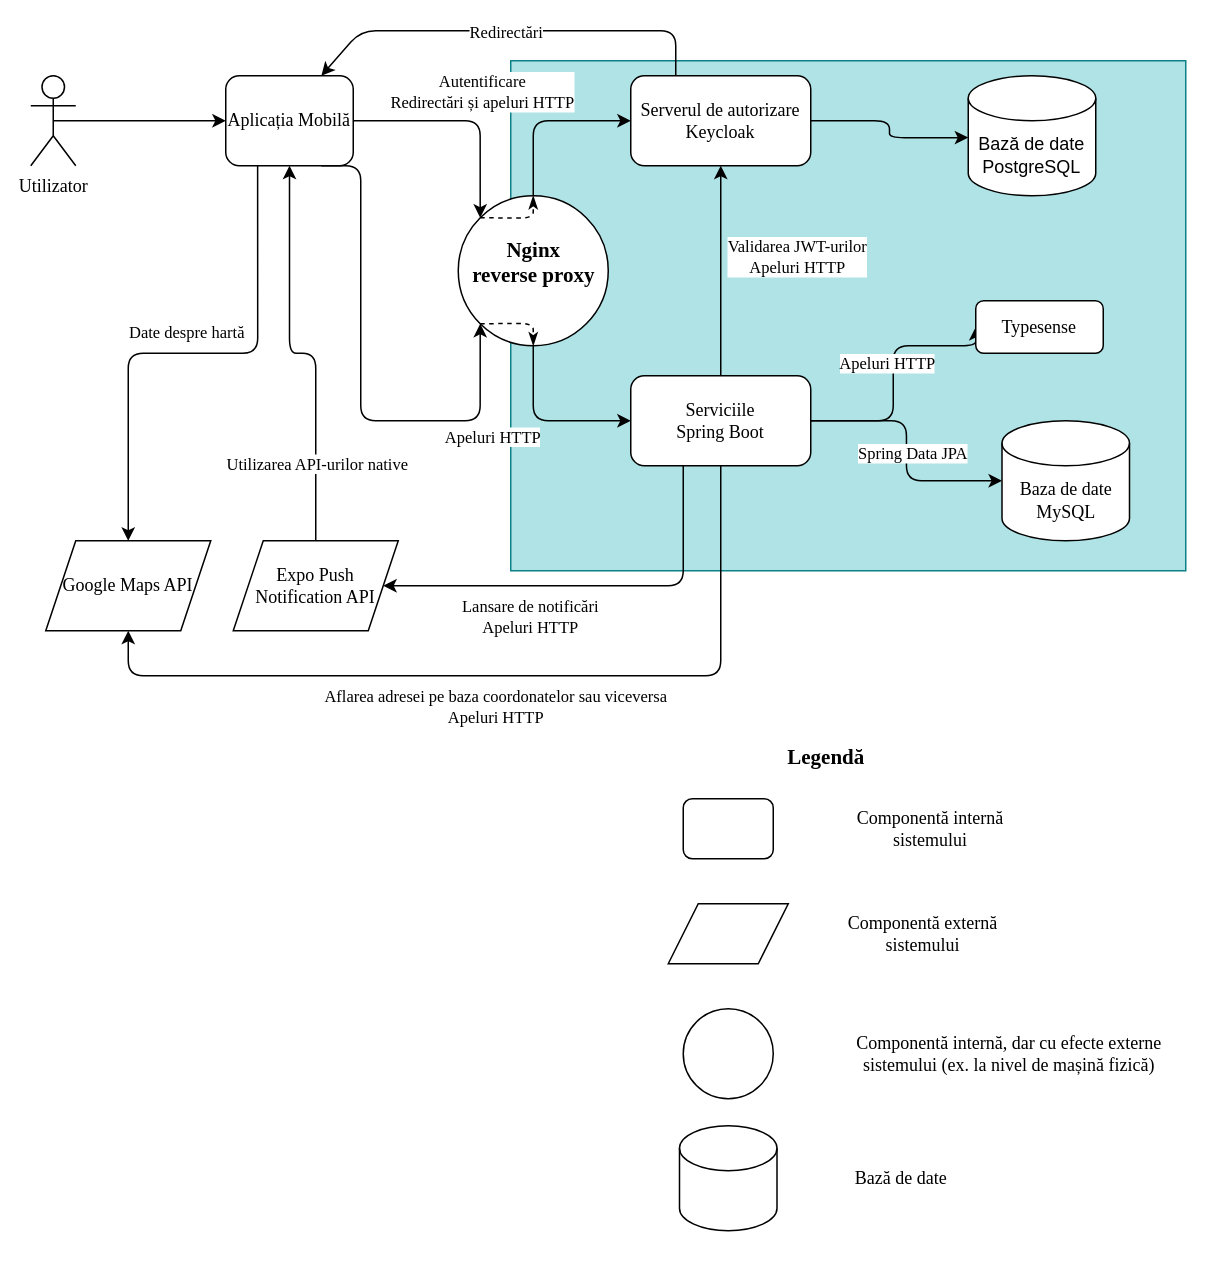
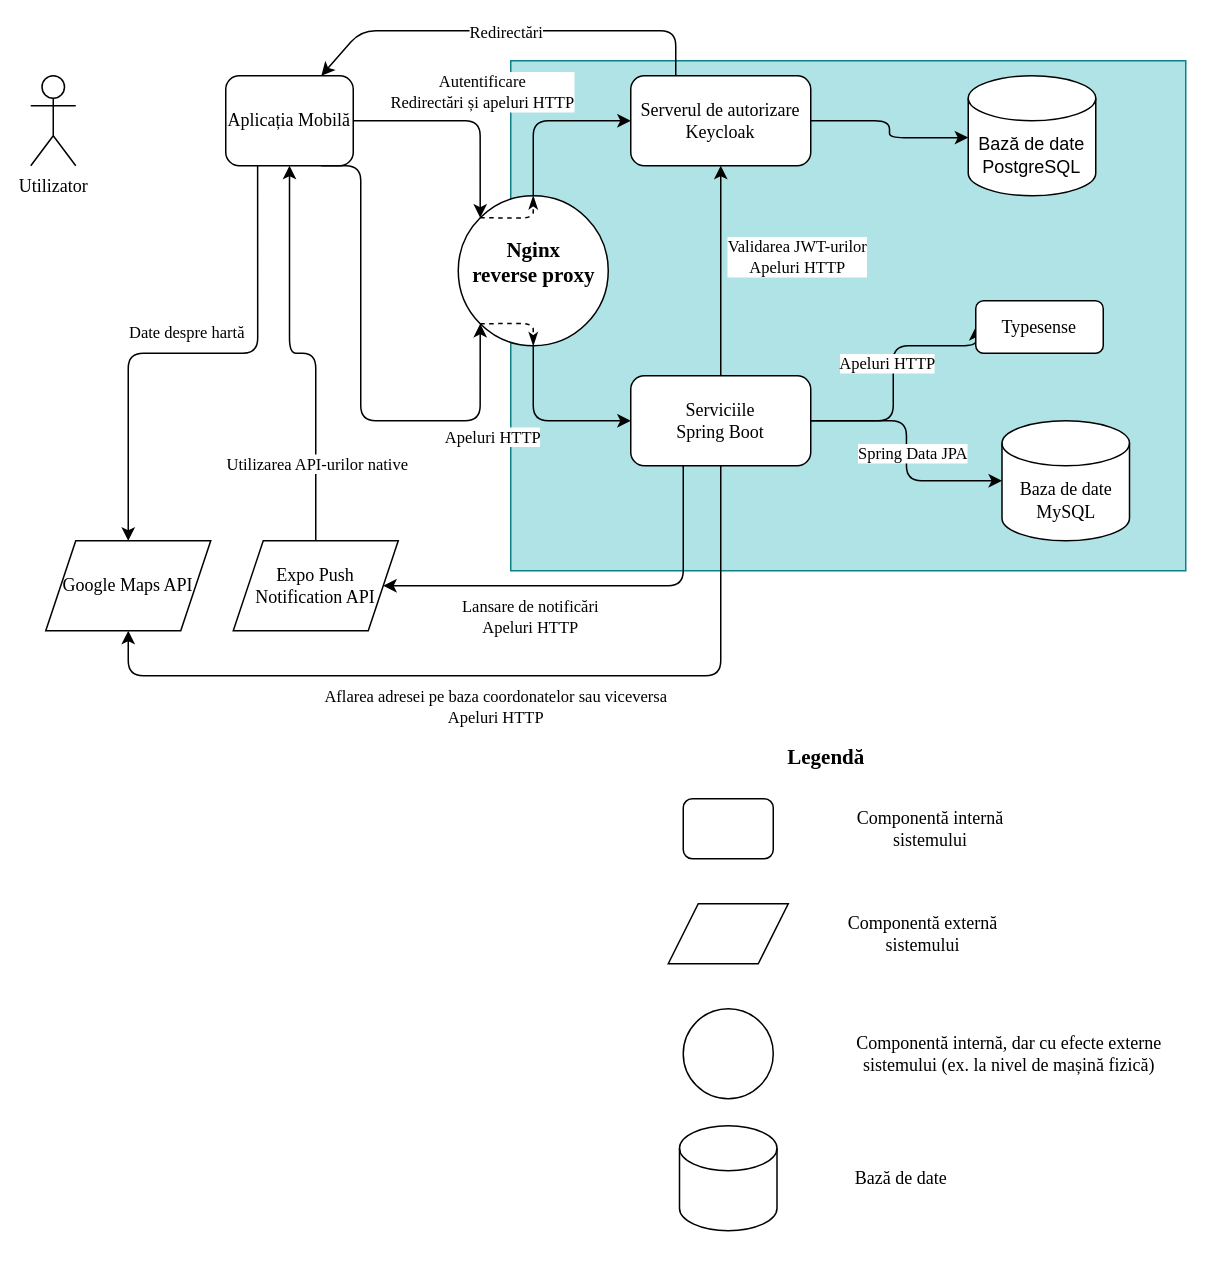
  <mxCell id="0" />
  <mxCell id="1" parent="0" />
  <mxCell id="2" value="" style="rounded=0;whiteSpace=wrap;html=1;container=0;fillColor=#b0e3e6;strokeColor=#0e8088;" parent="1" vertex="1"><mxGeometry x="340" y="40" width="450" height="340" as="geometry" /></mxCell>
  <mxCell id="3" style="edgeStyle=none;html=1;exitX=1;exitY=0.5;exitDx=0;exitDy=0;entryX=1;entryY=0.5;entryDx=0;entryDy=0;" parent="1" source="11" target="11" edge="1"><mxGeometry relative="1" as="geometry" /></mxCell>
  <mxCell id="4" style="edgeStyle=orthogonalEdgeStyle;html=1;exitX=1;exitY=0.5;exitDx=0;exitDy=0;entryX=0;entryY=0;entryDx=0;entryDy=0;startArrow=none;startFill=0;" parent="1" source="18" target="36" edge="1"><mxGeometry relative="1" as="geometry" /></mxCell>
  <mxCell id="5" value="&lt;font face=&quot;UT Sans&quot;&gt;Autentificare&lt;/font&gt;&lt;div&gt;&lt;font face=&quot;UT Sans&quot;&gt;Redirectări și apeluri HTTP&lt;/font&gt;&lt;/div&gt;" style="edgeLabel;html=1;align=center;verticalAlign=middle;resizable=0;points=[];" parent="4" vertex="1" connectable="0"><mxGeometry x="-0.249" y="-1" relative="1" as="geometry"><mxPoint x="29" y="-21" as="offset" /></mxGeometry></mxCell>
  <mxCell id="6" style="edgeStyle=orthogonalEdgeStyle;html=1;exitX=0.5;exitY=1;exitDx=0;exitDy=0;entryX=0.5;entryY=0;entryDx=0;entryDy=0;startArrow=classic;startFill=1;endArrow=none;endFill=0;" parent="1" source="11" target="29" edge="1"><mxGeometry relative="1" as="geometry" /></mxCell>
  <mxCell id="7" value="&lt;font face=&quot;UT Sans&quot;&gt;Validarea JWT-urilor&lt;/font&gt;&lt;div&gt;&lt;font face=&quot;UT Sans&quot;&gt;Apeluri HTTP&lt;/font&gt;&lt;/div&gt;" style="edgeLabel;html=1;align=center;verticalAlign=middle;resizable=0;points=[];" parent="6" vertex="1" connectable="0"><mxGeometry x="-0.214" y="1" relative="1" as="geometry"><mxPoint x="49" y="5" as="offset" /></mxGeometry></mxCell>
  <mxCell id="8" style="edgeStyle=orthogonalEdgeStyle;html=1;exitX=1;exitY=0.5;exitDx=0;exitDy=0;entryX=0;entryY=0;entryDx=0;entryDy=41.25;startArrow=none;startFill=0;entryPerimeter=0;" parent="1" source="11" target="50" edge="1"><mxGeometry relative="1" as="geometry"><mxPoint x="580" y="130" as="targetPoint" /></mxGeometry></mxCell>
  <mxCell id="9" style="edgeStyle=none;html=1;exitX=0.25;exitY=0;exitDx=0;exitDy=0;entryX=0.75;entryY=0;entryDx=0;entryDy=0;" parent="1" source="11" target="18" edge="1"><mxGeometry relative="1" as="geometry"><Array as="points"><mxPoint x="450" y="20" /><mxPoint x="240" y="20" /></Array></mxGeometry></mxCell>
  <mxCell id="10" value="&lt;font face=&quot;UT Sans&quot;&gt;Redirectări&lt;/font&gt;" style="edgeLabel;html=1;align=center;verticalAlign=middle;resizable=0;points=[];" parent="9" vertex="1" connectable="0"><mxGeometry x="-0.126" y="-3" relative="1" as="geometry"><mxPoint x="-22" y="3" as="offset" /></mxGeometry></mxCell>
  <mxCell id="11" value="&lt;font face=&quot;UT Sans&quot;&gt;Serverul de autorizare Keycloak&lt;/font&gt;" style="rounded=1;whiteSpace=wrap;html=1;" parent="1" vertex="1"><mxGeometry x="420" y="50" width="120" height="60" as="geometry" /></mxCell>
- <mxCell id="12" style="edgeStyle=none;html=1;exitX=0.5;exitY=0.5;exitDx=0;exitDy=0;exitPerimeter=0;entryX=0;entryY=0.5;entryDx=0;entryDy=0;" parent="1" source="13" target="18" edge="1"><mxGeometry relative="1" as="geometry" /></mxCell>
  <mxCell id="13" value="&lt;font face=&quot;UT Sans&quot;&gt;Utilizator&lt;/font&gt;" style="shape=umlActor;verticalLabelPosition=bottom;verticalAlign=top;html=1;outlineConnect=0;noLabel=0;" parent="1" vertex="1"><mxGeometry x="20" y="50" width="30" height="60" as="geometry" /></mxCell>
  <mxCell id="14" style="edgeStyle=orthogonalEdgeStyle;html=1;exitX=0.75;exitY=1;exitDx=0;exitDy=0;startArrow=none;startFill=0;endArrow=classic;endFill=1;entryX=0;entryY=1;entryDx=0;entryDy=0;" parent="1" source="18" target="36" edge="1"><mxGeometry relative="1" as="geometry"><mxPoint x="240" y="250" as="targetPoint" /><Array as="points"><mxPoint x="240" y="280" /><mxPoint x="320" y="280" /></Array></mxGeometry></mxCell>
  <mxCell id="15" value="&lt;font face=&quot;UT Sans&quot;&gt;Apeluri HTTP&lt;/font&gt;" style="edgeLabel;html=1;align=center;verticalAlign=middle;resizable=0;points=[];" parent="14" vertex="1" connectable="0"><mxGeometry x="0.277" y="3" relative="1" as="geometry"><mxPoint x="67" y="13" as="offset" /></mxGeometry></mxCell>
  <mxCell id="16" style="edgeStyle=orthogonalEdgeStyle;html=1;exitX=0.25;exitY=1;exitDx=0;exitDy=0;" parent="1" source="18" target="19" edge="1"><mxGeometry relative="1" as="geometry" /></mxCell>
  <mxCell id="17" value="&lt;font face=&quot;UT Sans&quot;&gt;Date despre hartă&lt;/font&gt;" style="edgeLabel;html=1;align=center;verticalAlign=middle;resizable=0;points=[];" parent="16" vertex="1" connectable="0"><mxGeometry x="-0.03" relative="1" as="geometry"><mxPoint x="-10" y="-15" as="offset" /></mxGeometry></mxCell>
  <mxCell id="18" value="&lt;font face=&quot;UT Sans&quot;&gt;Aplicația&amp;nbsp;&lt;span style=&quot;background-color: transparent;&quot;&gt;Mobilă&lt;/span&gt;&lt;/font&gt;" style="rounded=1;whiteSpace=wrap;html=1;" parent="1" vertex="1"><mxGeometry x="150" y="50" width="85" height="60" as="geometry" /></mxCell>
  <mxCell id="19" value="&lt;font face=&quot;UT Sans&quot;&gt;Google Maps API&lt;/font&gt;" style="shape=parallelogram;perimeter=parallelogramPerimeter;whiteSpace=wrap;html=1;fixedSize=1;" parent="1" vertex="1"><mxGeometry x="30" y="360" width="110" height="60" as="geometry" /></mxCell>
  <mxCell id="20" style="edgeStyle=none;html=1;exitX=1;exitY=0.5;exitDx=0;exitDy=0;entryX=1;entryY=0.5;entryDx=0;entryDy=0;" parent="1" source="29" target="29" edge="1"><mxGeometry relative="1" as="geometry" /></mxCell>
  <mxCell id="21" style="edgeStyle=orthogonalEdgeStyle;html=1;exitX=1;exitY=0.5;exitDx=0;exitDy=0;entryX=0;entryY=0.5;entryDx=0;entryDy=0;startArrow=none;startFill=0;entryPerimeter=0;" parent="1" source="29" target="47" edge="1"><mxGeometry relative="1" as="geometry" /></mxCell>
  <mxCell id="22" value="&lt;font face=&quot;UT Sans&quot;&gt;Spring Data JPA&lt;/font&gt;" style="edgeLabel;html=1;align=center;verticalAlign=middle;resizable=0;points=[];" parent="21" vertex="1" connectable="0"><mxGeometry x="0.257" y="3" relative="1" as="geometry"><mxPoint x="2" y="-16" as="offset" /></mxGeometry></mxCell>
  <mxCell id="23" style="edgeStyle=orthogonalEdgeStyle;html=1;exitX=1;exitY=0.5;exitDx=0;exitDy=0;entryX=0;entryY=0.5;entryDx=0;entryDy=0;" parent="1" source="29" target="30" edge="1"><mxGeometry relative="1" as="geometry"><Array as="points"><mxPoint x="595" y="280" /><mxPoint x="595" y="230" /></Array></mxGeometry></mxCell>
  <mxCell id="24" value="&lt;font face=&quot;UT Sans&quot;&gt;Apeluri HTTP&lt;/font&gt;" style="edgeLabel;html=1;align=center;verticalAlign=middle;resizable=0;points=[];" parent="23" vertex="1" connectable="0"><mxGeometry x="0.223" relative="1" as="geometry"><mxPoint x="-5" y="11" as="offset" /></mxGeometry></mxCell>
  <mxCell id="25" style="edgeStyle=orthogonalEdgeStyle;html=1;exitX=0.25;exitY=1;exitDx=0;exitDy=0;entryX=1;entryY=0.5;entryDx=0;entryDy=0;" parent="1" target="33" edge="1"><mxGeometry relative="1" as="geometry"><mxPoint x="455" y="310" as="sourcePoint" /><mxPoint x="265" y="470" as="targetPoint" /><Array as="points"><mxPoint x="455" y="390" /><mxPoint x="285" y="390" /></Array></mxGeometry></mxCell>
  <mxCell id="26" value="&lt;font face=&quot;UT Sans&quot;&gt;Lansare de notificări&lt;/font&gt;&lt;div&gt;&lt;font face=&quot;UT Sans&quot;&gt;Apeluri HTTP&lt;/font&gt;&lt;/div&gt;" style="edgeLabel;html=1;align=center;verticalAlign=middle;resizable=0;points=[];" parent="25" vertex="1" connectable="0"><mxGeometry x="0.197" y="1" relative="1" as="geometry"><mxPoint x="-15" y="19" as="offset" /></mxGeometry></mxCell>
  <mxCell id="27" style="edgeStyle=orthogonalEdgeStyle;html=1;exitX=0.5;exitY=1;exitDx=0;exitDy=0;" parent="1" source="29" target="19" edge="1"><mxGeometry relative="1" as="geometry"><mxPoint x="430" y="340" as="sourcePoint" /><Array as="points"><mxPoint x="480" y="450" /></Array></mxGeometry></mxCell>
  <mxCell id="28" value="&lt;div&gt;&lt;font face=&quot;UT Sans&quot;&gt;Aflarea adresei pe baza coordonatelor sau viceversa&lt;/font&gt;&lt;/div&gt;&lt;font face=&quot;UT Sans&quot;&gt;Apeluri HTTP&lt;/font&gt;" style="edgeLabel;html=1;align=center;verticalAlign=middle;resizable=0;points=[];labelBackgroundColor=default;" parent="27" vertex="1" connectable="0"><mxGeometry x="0.164" y="-4" relative="1" as="geometry"><mxPoint x="38" y="24" as="offset" /></mxGeometry></mxCell>
  <mxCell id="29" value="&lt;font face=&quot;UT Sans&quot;&gt;Serviciile&lt;/font&gt;&lt;div&gt;&lt;font face=&quot;UT Sans&quot;&gt;Spring Boot&lt;/font&gt;&lt;/div&gt;" style="rounded=1;whiteSpace=wrap;html=1;" parent="1" vertex="1"><mxGeometry x="420" y="250" width="120" height="60" as="geometry" /></mxCell>
  <mxCell id="30" value="&lt;font face=&quot;UT Sans&quot;&gt;Typesense&lt;/font&gt;" style="rounded=1;whiteSpace=wrap;html=1;" parent="1" vertex="1"><mxGeometry x="650" y="200" width="85" height="35" as="geometry" /></mxCell>
  <mxCell id="31" style="edgeStyle=orthogonalEdgeStyle;html=1;exitX=0.5;exitY=0;exitDx=0;exitDy=0;entryX=0.5;entryY=1;entryDx=0;entryDy=0;fontFamily=Helvetica;" parent="1" source="33" target="18" edge="1"><mxGeometry relative="1" as="geometry" /></mxCell>
  <mxCell id="32" value="&lt;font face=&quot;UT Sans&quot;&gt;Utilizarea API-urilor native&lt;/font&gt;" style="edgeLabel;html=1;align=center;verticalAlign=middle;resizable=0;points=[];" parent="31" vertex="1" connectable="0"><mxGeometry x="-0.698" y="3" relative="1" as="geometry"><mxPoint x="3" y="-12" as="offset" /></mxGeometry></mxCell>
  <mxCell id="33" value="&lt;font face=&quot;UT Sans&quot;&gt;Expo Push Notification API&lt;/font&gt;" style="shape=parallelogram;perimeter=parallelogramPerimeter;whiteSpace=wrap;html=1;fixedSize=1;" parent="1" vertex="1"><mxGeometry x="155" y="360" width="110" height="60" as="geometry" /></mxCell>
  <mxCell id="34" style="edgeStyle=orthogonalEdgeStyle;html=1;entryX=0;entryY=0.5;entryDx=0;entryDy=0;exitX=0.5;exitY=0;exitDx=0;exitDy=0;" parent="1" source="36" target="11" edge="1"><mxGeometry relative="1" as="geometry"><mxPoint x="140" y="160" as="sourcePoint" /></mxGeometry></mxCell>
  <mxCell id="35" style="edgeStyle=orthogonalEdgeStyle;html=1;exitX=0.5;exitY=1;exitDx=0;exitDy=0;entryX=0;entryY=0.5;entryDx=0;entryDy=0;" parent="1" source="36" target="29" edge="1"><mxGeometry relative="1" as="geometry" /></mxCell>
  <mxCell id="36" value="" style="ellipse;whiteSpace=wrap;html=1;aspect=fixed;" parent="1" vertex="1"><mxGeometry x="305" y="130" width="100" height="100" as="geometry" /></mxCell>
  <mxCell id="37" value="&lt;b&gt;&lt;font face=&quot;UT Sans&quot; style=&quot;font-size: 14px;&quot;&gt;Nginx&lt;/font&gt;&lt;/b&gt;&lt;div&gt;&lt;b&gt;&lt;font face=&quot;UT Sans&quot; style=&quot;font-size: 14px;&quot;&gt;reverse proxy&lt;/font&gt;&lt;/b&gt;&lt;/div&gt;" style="text;html=1;align=center;verticalAlign=middle;resizable=0;points=[];autosize=1;strokeColor=none;fillColor=none;" parent="1" vertex="1"><mxGeometry x="300" y="150" width="110" height="50" as="geometry" /></mxCell>
  <mxCell id="38" style="edgeStyle=orthogonalEdgeStyle;html=1;exitX=0;exitY=0;exitDx=0;exitDy=0;entryX=0.5;entryY=0;entryDx=0;entryDy=0;dashed=1;endArrow=classicThin;endFill=1;" parent="1" source="36" target="36" edge="1"><mxGeometry relative="1" as="geometry"><Array as="points"><mxPoint x="355" y="145" /></Array></mxGeometry></mxCell>
  <mxCell id="39" style="edgeStyle=orthogonalEdgeStyle;html=1;exitX=0;exitY=1;exitDx=0;exitDy=0;entryX=0.5;entryY=1;entryDx=0;entryDy=0;dashed=1;endArrow=classicThin;endFill=1;" parent="1" source="36" target="36" edge="1"><mxGeometry relative="1" as="geometry"><Array as="points"><mxPoint x="355" y="215" /></Array></mxGeometry></mxCell>
  <mxCell id="40" value="" style="rounded=1;whiteSpace=wrap;html=1;" parent="1" vertex="1"><mxGeometry x="455" y="532" width="60" height="40" as="geometry" /></mxCell>
  <mxCell id="41" value="&lt;font face=&quot;UT Sans&quot;&gt;&lt;span style=&quot;font-size: 14px;&quot;&gt;&lt;b&gt;Legendă&lt;/b&gt;&lt;/span&gt;&lt;/font&gt;" style="text;html=1;align=center;verticalAlign=middle;resizable=0;points=[];autosize=1;strokeColor=none;fillColor=none;" parent="1" vertex="1"><mxGeometry x="515" y="490" width="70" height="30" as="geometry" /></mxCell>
  <mxCell id="42" value="&lt;font face=&quot;UT Sans&quot;&gt;Componentă internă sistemului&lt;/font&gt;" style="text;html=1;align=center;verticalAlign=middle;whiteSpace=wrap;rounded=0;" parent="1" vertex="1"><mxGeometry x="555" y="537" width="130" height="30" as="geometry" /></mxCell>
  <mxCell id="43" value="" style="ellipse;whiteSpace=wrap;html=1;aspect=fixed;" parent="1" vertex="1"><mxGeometry x="455" y="672" width="60" height="60" as="geometry" /></mxCell>
  <mxCell id="44" value="" style="shape=parallelogram;perimeter=parallelogramPerimeter;whiteSpace=wrap;html=1;fixedSize=1;" parent="1" vertex="1"><mxGeometry x="445" y="602" width="80" height="40" as="geometry" /></mxCell>
  <mxCell id="45" value="&lt;font face=&quot;UT Sans&quot;&gt;Componentă externă sistemului&lt;/font&gt;" style="text;html=1;align=center;verticalAlign=middle;whiteSpace=wrap;rounded=0;" parent="1" vertex="1"><mxGeometry x="555" y="607" width="120" height="30" as="geometry" /></mxCell>
  <mxCell id="46" value="&lt;font face=&quot;UT Sans&quot;&gt;Componentă internă, dar cu efecte externe sistemului (ex. la nivel de mașină fizică)&lt;/font&gt;" style="text;html=1;align=center;verticalAlign=middle;whiteSpace=wrap;rounded=0;" parent="1" vertex="1"><mxGeometry x="555" y="687" width="235" height="30" as="geometry" /></mxCell>
  <mxCell id="47" value="&lt;font face=&quot;UT Sans&quot;&gt;Baza de date MySQL&lt;/font&gt;" style="shape=cylinder3;whiteSpace=wrap;html=1;boundedLbl=1;backgroundOutline=1;size=15;" vertex="1" parent="1"><mxGeometry x="667.5" y="280" width="85" height="80" as="geometry" /></mxCell>
  <mxCell id="48" value="" style="shape=cylinder3;whiteSpace=wrap;html=1;boundedLbl=1;backgroundOutline=1;size=15;" vertex="1" parent="1"><mxGeometry x="452.5" y="750" width="65" height="70" as="geometry" /></mxCell>
  <mxCell id="49" value="&lt;font face=&quot;UT Sans&quot;&gt;Bază de date&lt;/font&gt;" style="text;html=1;align=center;verticalAlign=middle;resizable=0;points=[];autosize=1;strokeColor=none;fillColor=none;" vertex="1" parent="1"><mxGeometry x="555" y="770" width="90" height="30" as="geometry" /></mxCell>
  <mxCell id="50" value="Bază de date PostgreSQL" style="shape=cylinder3;whiteSpace=wrap;html=1;boundedLbl=1;backgroundOutline=1;size=15;" vertex="1" parent="1"><mxGeometry x="645" y="50" width="85" height="80" as="geometry" /></mxCell>
